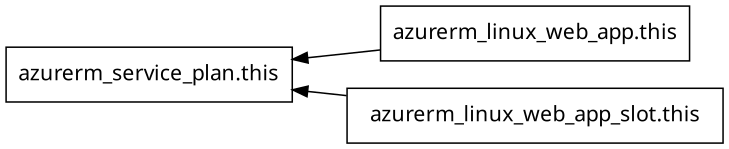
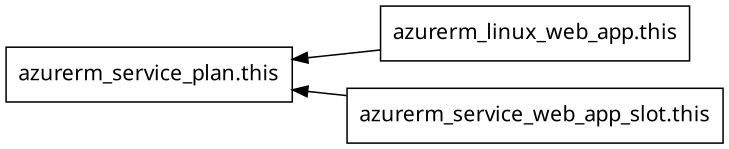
  digraph {
    rankdir=RL
    node [fontname="sans-serif" shape=rect]
    n1 [label="azurerm_linux_web_app.this"]
    n2 [label="azurerm_service_plan.this"]
-   n3 [label="azurerm_linux_web_app_slot.this"]
+   n3 [label="azurerm_service_web_app_slot.this"]
    n1 -> n2
    n3 -> n2
  }
